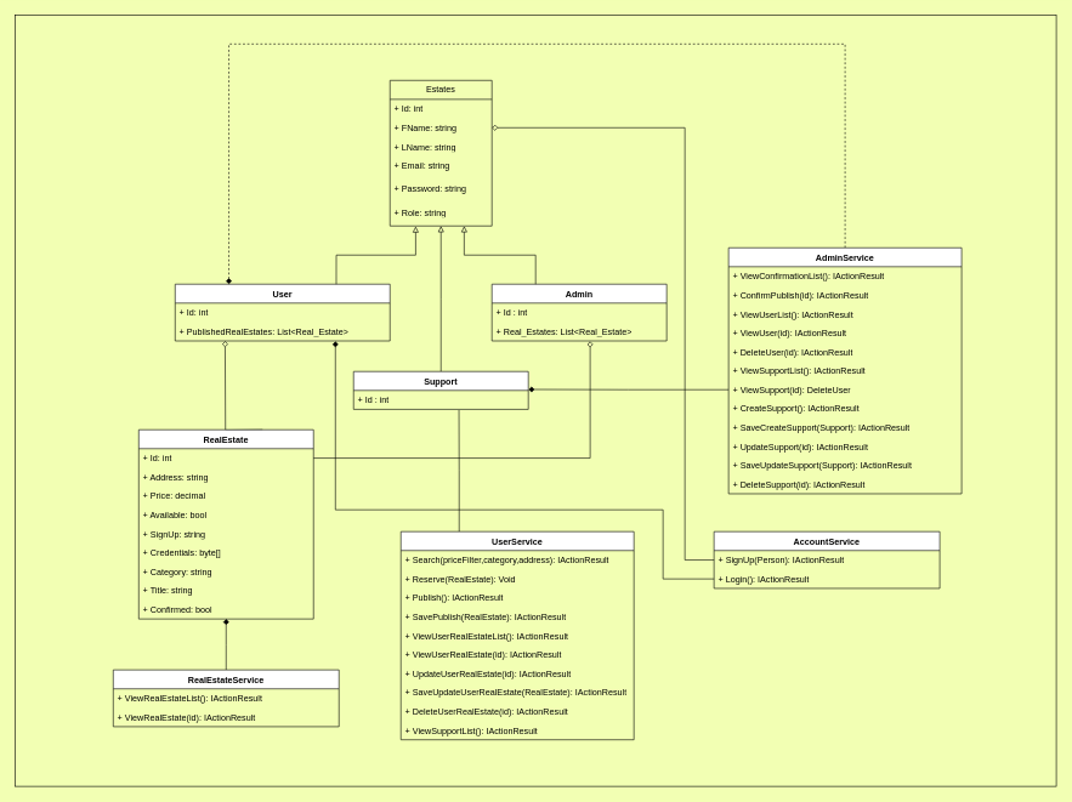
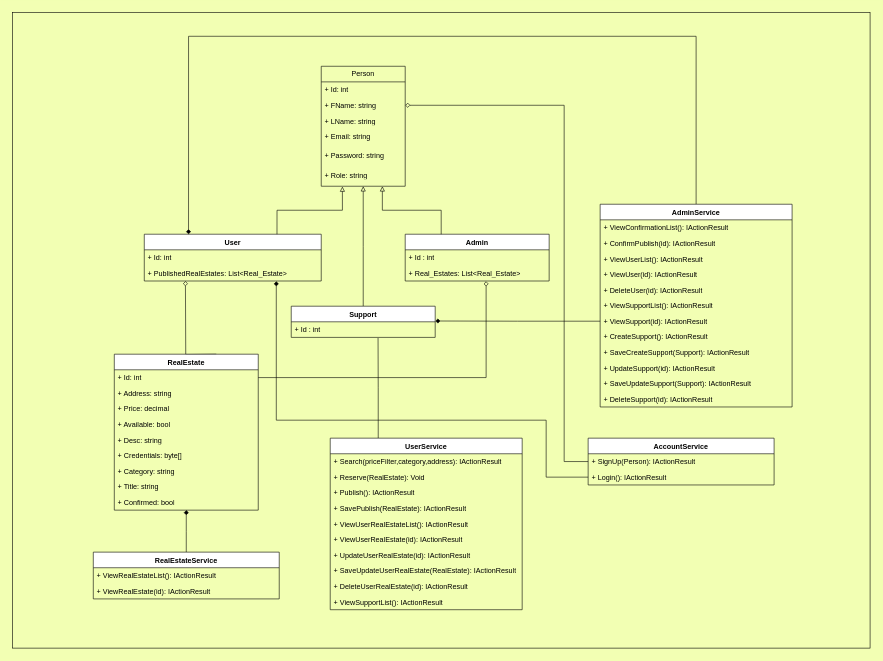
  <mxCell id="0" />
  <mxCell id="1" parent="0" />
- <mxCell id="2" value="Estates" style="swimlane;fontStyle=0;childLayout=stackLayout;horizontal=1;startSize=26;fillColor=none;horizontalStack=0;resizeParent=1;resizeParentMax=0;resizeLast=0;collapsible=1;marginBottom=0;whiteSpace=wrap;html=1;" vertex="1" parent="1"><mxGeometry x="535" y="110" width="140" height="200" as="geometry" /></mxCell>
+ <mxCell id="2" value="Person" style="swimlane;fontStyle=0;childLayout=stackLayout;horizontal=1;startSize=26;fillColor=none;horizontalStack=0;resizeParent=1;resizeParentMax=0;resizeLast=0;collapsible=1;marginBottom=0;whiteSpace=wrap;html=1;" vertex="1" parent="1"><mxGeometry x="535" y="110" width="140" height="200" as="geometry" /></mxCell>
  <mxCell id="3" value="+ Id: int" style="text;strokeColor=none;fillColor=none;align=left;verticalAlign=top;spacingLeft=4;spacingRight=4;overflow=hidden;rotatable=0;points=[[0,0.5],[1,0.5]];portConstraint=eastwest;whiteSpace=wrap;html=1;" vertex="1" parent="2"><mxGeometry y="26" width="140" height="26" as="geometry" /></mxCell>
  <mxCell id="4" value="+ FName: string" style="text;strokeColor=none;fillColor=none;align=left;verticalAlign=top;spacingLeft=4;spacingRight=4;overflow=hidden;rotatable=0;points=[[0,0.5],[1,0.5]];portConstraint=eastwest;whiteSpace=wrap;html=1;" vertex="1" parent="2"><mxGeometry y="52" width="140" height="26" as="geometry" /></mxCell>
  <mxCell id="5" value="+ LName: string" style="text;strokeColor=none;fillColor=none;align=left;verticalAlign=top;spacingLeft=4;spacingRight=4;overflow=hidden;rotatable=0;points=[[0,0.5],[1,0.5]];portConstraint=eastwest;whiteSpace=wrap;html=1;" vertex="1" parent="2"><mxGeometry y="78" width="140" height="26" as="geometry" /></mxCell>
  <mxCell id="6" value="+ Email: string" style="text;strokeColor=none;fillColor=none;align=left;verticalAlign=top;spacingLeft=4;spacingRight=4;overflow=hidden;rotatable=0;points=[[0,0.5],[1,0.5]];portConstraint=eastwest;whiteSpace=wrap;html=1;" vertex="1" parent="2"><mxGeometry y="104" width="140" height="32" as="geometry" /></mxCell>
  <mxCell id="7" value="+ Password: string" style="text;strokeColor=none;fillColor=none;align=left;verticalAlign=top;spacingLeft=4;spacingRight=4;overflow=hidden;rotatable=0;points=[[0,0.5],[1,0.5]];portConstraint=eastwest;whiteSpace=wrap;html=1;" vertex="1" parent="2"><mxGeometry y="136" width="140" height="32" as="geometry" /></mxCell>
  <mxCell id="8" value="+ Role: string" style="text;strokeColor=none;fillColor=none;align=left;verticalAlign=top;spacingLeft=4;spacingRight=4;overflow=hidden;rotatable=0;points=[[0,0.5],[1,0.5]];portConstraint=eastwest;whiteSpace=wrap;html=1;" vertex="1" parent="2"><mxGeometry y="168" width="140" height="32" as="geometry" /></mxCell>
  <mxCell id="9" value="User" style="swimlane;fontStyle=1;align=center;verticalAlign=top;childLayout=stackLayout;horizontal=1;startSize=26;horizontalStack=0;resizeParent=1;resizeParentMax=0;resizeLast=0;collapsible=1;marginBottom=0;whiteSpace=wrap;html=1;" vertex="1" parent="1"><mxGeometry x="240" y="390" width="295" height="78" as="geometry" /></mxCell>
  <mxCell id="10" value="+ Id: int" style="text;strokeColor=none;fillColor=none;align=left;verticalAlign=top;spacingLeft=4;spacingRight=4;overflow=hidden;rotatable=0;points=[[0,0.5],[1,0.5]];portConstraint=eastwest;whiteSpace=wrap;html=1;" vertex="1" parent="9"><mxGeometry y="26" width="295" height="26" as="geometry" /></mxCell>
  <mxCell id="11" value="+ PublishedRealEstates: List&amp;lt;Real_Estate&amp;gt;" style="text;strokeColor=none;fillColor=none;align=left;verticalAlign=top;spacingLeft=4;spacingRight=4;overflow=hidden;rotatable=0;points=[[0,0.5],[1,0.5]];portConstraint=eastwest;whiteSpace=wrap;html=1;" vertex="1" parent="9"><mxGeometry y="52" width="295" height="26" as="geometry" /></mxCell>
  <mxCell id="12" value="Admin" style="swimlane;fontStyle=1;align=center;verticalAlign=top;childLayout=stackLayout;horizontal=1;startSize=26;horizontalStack=0;resizeParent=1;resizeParentMax=0;resizeLast=0;collapsible=1;marginBottom=0;whiteSpace=wrap;html=1;" vertex="1" parent="1"><mxGeometry x="675" y="390" width="240" height="78" as="geometry" /></mxCell>
  <mxCell id="13" value="+ Id : int" style="text;strokeColor=none;fillColor=none;align=left;verticalAlign=top;spacingLeft=4;spacingRight=4;overflow=hidden;rotatable=0;points=[[0,0.5],[1,0.5]];portConstraint=eastwest;whiteSpace=wrap;html=1;" vertex="1" parent="12"><mxGeometry y="26" width="240" height="26" as="geometry" /></mxCell>
  <mxCell id="14" value="+ Real_Estates: List&amp;lt;Real_Estate&amp;gt;" style="text;strokeColor=none;fillColor=none;align=left;verticalAlign=top;spacingLeft=4;spacingRight=4;overflow=hidden;rotatable=0;points=[[0,0.5],[1,0.5]];portConstraint=eastwest;whiteSpace=wrap;html=1;" vertex="1" parent="12"><mxGeometry y="52" width="240" height="26" as="geometry" /></mxCell>
  <mxCell id="15" style="edgeStyle=orthogonalEdgeStyle;rounded=0;orthogonalLoop=1;jettySize=auto;html=1;exitX=0.75;exitY=0;exitDx=0;exitDy=0;entryX=0.252;entryY=1.016;entryDx=0;entryDy=0;entryPerimeter=0;endArrow=block;endFill=0;" edge="1" parent="1" source="9" target="8"><mxGeometry relative="1" as="geometry" /></mxCell>
  <mxCell id="16" style="edgeStyle=orthogonalEdgeStyle;rounded=0;orthogonalLoop=1;jettySize=auto;html=1;exitX=0.25;exitY=0;exitDx=0;exitDy=0;entryX=0.728;entryY=1.004;entryDx=0;entryDy=0;entryPerimeter=0;endArrow=block;endFill=0;" edge="1" parent="1" source="12" target="8"><mxGeometry relative="1" as="geometry" /></mxCell>
  <mxCell id="17" style="edgeStyle=orthogonalEdgeStyle;rounded=0;orthogonalLoop=1;jettySize=auto;html=1;exitX=0.5;exitY=0;exitDx=0;exitDy=0;endArrow=block;endFill=0;" edge="1" parent="1" source="18"><mxGeometry relative="1" as="geometry"><mxPoint x="605" y="310" as="targetPoint" /><mxPoint x="605" y="500" as="sourcePoint" /></mxGeometry></mxCell>
  <mxCell id="18" value="Support" style="swimlane;fontStyle=1;align=center;verticalAlign=top;childLayout=stackLayout;horizontal=1;startSize=26;horizontalStack=0;resizeParent=1;resizeParentMax=0;resizeLast=0;collapsible=1;marginBottom=0;whiteSpace=wrap;html=1;" vertex="1" parent="1"><mxGeometry x="485" y="510" width="240" height="52" as="geometry" /></mxCell>
  <mxCell id="19" value="+ Id : int" style="text;strokeColor=none;fillColor=none;align=left;verticalAlign=top;spacingLeft=4;spacingRight=4;overflow=hidden;rotatable=0;points=[[0,0.5],[1,0.5]];portConstraint=eastwest;whiteSpace=wrap;html=1;" vertex="1" parent="18"><mxGeometry y="26" width="240" height="26" as="geometry" /></mxCell>
  <mxCell id="20" style="edgeStyle=orthogonalEdgeStyle;rounded=0;orthogonalLoop=1;jettySize=auto;html=1;exitX=0.5;exitY=0;exitDx=0;exitDy=0;entryX=0.063;entryY=1.008;entryDx=0;entryDy=0;entryPerimeter=0;endArrow=diamond;endFill=0;" edge="1" parent="1"><mxGeometry relative="1" as="geometry"><mxPoint x="308.585" y="468.208" as="targetPoint" /><mxPoint x="360" y="590" as="sourcePoint" /></mxGeometry></mxCell>
  <mxCell id="21" value="RealEstate" style="swimlane;fontStyle=1;align=center;verticalAlign=top;childLayout=stackLayout;horizontal=1;startSize=26;horizontalStack=0;resizeParent=1;resizeParentMax=0;resizeLast=0;collapsible=1;marginBottom=0;whiteSpace=wrap;html=1;" vertex="1" parent="1"><mxGeometry x="190" y="590" width="240" height="260" as="geometry" /></mxCell>
  <mxCell id="22" value="+ Id: int" style="text;strokeColor=none;fillColor=none;align=left;verticalAlign=top;spacingLeft=4;spacingRight=4;overflow=hidden;rotatable=0;points=[[0,0.5],[1,0.5]];portConstraint=eastwest;whiteSpace=wrap;html=1;" vertex="1" parent="21"><mxGeometry y="26" width="240" height="26" as="geometry" /></mxCell>
  <mxCell id="23" value="+ Address: string" style="text;strokeColor=none;fillColor=none;align=left;verticalAlign=top;spacingLeft=4;spacingRight=4;overflow=hidden;rotatable=0;points=[[0,0.5],[1,0.5]];portConstraint=eastwest;whiteSpace=wrap;html=1;" vertex="1" parent="21"><mxGeometry y="52" width="240" height="26" as="geometry" /></mxCell>
  <mxCell id="24" value="+ Price: decimal" style="text;strokeColor=none;fillColor=none;align=left;verticalAlign=top;spacingLeft=4;spacingRight=4;overflow=hidden;rotatable=0;points=[[0,0.5],[1,0.5]];portConstraint=eastwest;whiteSpace=wrap;html=1;" vertex="1" parent="21"><mxGeometry y="78" width="240" height="26" as="geometry" /></mxCell>
  <mxCell id="25" value="+ Available: bool" style="text;strokeColor=none;fillColor=none;align=left;verticalAlign=top;spacingLeft=4;spacingRight=4;overflow=hidden;rotatable=0;points=[[0,0.5],[1,0.5]];portConstraint=eastwest;whiteSpace=wrap;html=1;" vertex="1" parent="21"><mxGeometry y="104" width="240" height="26" as="geometry" /></mxCell>
- <mxCell id="26" value="+ SignUp: string" style="text;strokeColor=none;fillColor=none;align=left;verticalAlign=top;spacingLeft=4;spacingRight=4;overflow=hidden;rotatable=0;points=[[0,0.5],[1,0.5]];portConstraint=eastwest;whiteSpace=wrap;html=1;" vertex="1" parent="21"><mxGeometry y="130" width="240" height="26" as="geometry" /></mxCell>
+ <mxCell id="26" value="+ Desc: string" style="text;strokeColor=none;fillColor=none;align=left;verticalAlign=top;spacingLeft=4;spacingRight=4;overflow=hidden;rotatable=0;points=[[0,0.5],[1,0.5]];portConstraint=eastwest;whiteSpace=wrap;html=1;" vertex="1" parent="21"><mxGeometry y="130" width="240" height="26" as="geometry" /></mxCell>
  <mxCell id="27" value="+ Credentials: byte[]" style="text;strokeColor=none;fillColor=none;align=left;verticalAlign=top;spacingLeft=4;spacingRight=4;overflow=hidden;rotatable=0;points=[[0,0.5],[1,0.5]];portConstraint=eastwest;whiteSpace=wrap;html=1;" vertex="1" parent="21"><mxGeometry y="156" width="240" height="26" as="geometry" /></mxCell>
  <mxCell id="28" value="+ Category: string" style="text;strokeColor=none;fillColor=none;align=left;verticalAlign=top;spacingLeft=4;spacingRight=4;overflow=hidden;rotatable=0;points=[[0,0.5],[1,0.5]];portConstraint=eastwest;whiteSpace=wrap;html=1;" vertex="1" parent="21"><mxGeometry y="182" width="240" height="26" as="geometry" /></mxCell>
  <mxCell id="29" value="+ Title: string" style="text;strokeColor=none;fillColor=none;align=left;verticalAlign=top;spacingLeft=4;spacingRight=4;overflow=hidden;rotatable=0;points=[[0,0.5],[1,0.5]];portConstraint=eastwest;whiteSpace=wrap;html=1;" vertex="1" parent="21"><mxGeometry y="208" width="240" height="26" as="geometry" /></mxCell>
  <mxCell id="30" value="+ Confirmed: bool" style="text;strokeColor=none;fillColor=none;align=left;verticalAlign=top;spacingLeft=4;spacingRight=4;overflow=hidden;rotatable=0;points=[[0,0.5],[1,0.5]];portConstraint=eastwest;whiteSpace=wrap;html=1;" vertex="1" parent="21"><mxGeometry y="234" width="240" height="26" as="geometry" /></mxCell>
  <mxCell id="31" style="edgeStyle=orthogonalEdgeStyle;rounded=0;orthogonalLoop=1;jettySize=auto;html=1;exitX=1;exitY=0.5;exitDx=0;exitDy=0;endArrow=diamond;endFill=0;entryX=0.562;entryY=1.022;entryDx=0;entryDy=0;entryPerimeter=0;" edge="1" parent="1" source="22" target="14"><mxGeometry relative="1" as="geometry"><mxPoint x="810" y="470" as="targetPoint" /></mxGeometry></mxCell>
  <mxCell id="32" style="edgeStyle=orthogonalEdgeStyle;rounded=0;orthogonalLoop=1;jettySize=auto;html=1;exitX=0.25;exitY=0;exitDx=0;exitDy=0;entryX=0.603;entryY=1.036;entryDx=0;entryDy=0;entryPerimeter=0;endArrow=none;endFill=0;" edge="1" parent="1" source="33" target="19"><mxGeometry relative="1" as="geometry"><mxPoint x="630" y="570" as="targetPoint" /></mxGeometry></mxCell>
  <mxCell id="33" value="UserService" style="swimlane;fontStyle=1;align=center;verticalAlign=top;childLayout=stackLayout;horizontal=1;startSize=26;horizontalStack=0;resizeParent=1;resizeParentMax=0;resizeLast=0;collapsible=1;marginBottom=0;whiteSpace=wrap;html=1;" vertex="1" parent="1"><mxGeometry x="550" y="730" width="320" height="286" as="geometry" /></mxCell>
  <mxCell id="34" value="+ Search(priceFilter,category,address):&amp;nbsp;IActionResult" style="text;strokeColor=none;fillColor=none;align=left;verticalAlign=top;spacingLeft=4;spacingRight=4;overflow=hidden;rotatable=0;points=[[0,0.5],[1,0.5]];portConstraint=eastwest;whiteSpace=wrap;html=1;" vertex="1" parent="33"><mxGeometry y="26" width="320" height="26" as="geometry" /></mxCell>
  <mxCell id="35" value="+ Reserve(RealEstate): Void" style="text;strokeColor=none;fillColor=none;align=left;verticalAlign=top;spacingLeft=4;spacingRight=4;overflow=hidden;rotatable=0;points=[[0,0.5],[1,0.5]];portConstraint=eastwest;whiteSpace=wrap;html=1;" vertex="1" parent="33"><mxGeometry y="52" width="320" height="26" as="geometry" /></mxCell>
  <mxCell id="36" value="+ Publish(): IActionResult&lt;br&gt;&amp;nbsp;" style="text;strokeColor=none;fillColor=none;align=left;verticalAlign=top;spacingLeft=4;spacingRight=4;overflow=hidden;rotatable=0;points=[[0,0.5],[1,0.5]];portConstraint=eastwest;whiteSpace=wrap;html=1;" vertex="1" parent="33"><mxGeometry y="78" width="320" height="26" as="geometry" /></mxCell>
  <mxCell id="37" value="+ SavePublish(RealEstate): IActionResult&lt;br&gt;&amp;nbsp;" style="text;strokeColor=none;fillColor=none;align=left;verticalAlign=top;spacingLeft=4;spacingRight=4;overflow=hidden;rotatable=0;points=[[0,0.5],[1,0.5]];portConstraint=eastwest;whiteSpace=wrap;html=1;" vertex="1" parent="33"><mxGeometry y="104" width="320" height="26" as="geometry" /></mxCell>
  <mxCell id="38" value="+ ViewUserRealEstateList(): IActionResult&lt;br&gt;&amp;nbsp;" style="text;strokeColor=none;fillColor=none;align=left;verticalAlign=top;spacingLeft=4;spacingRight=4;overflow=hidden;rotatable=0;points=[[0,0.5],[1,0.5]];portConstraint=eastwest;whiteSpace=wrap;html=1;" vertex="1" parent="33"><mxGeometry y="130" width="320" height="26" as="geometry" /></mxCell>
  <mxCell id="39" value="+ ViewUserRealEstate(id): IActionResult&lt;br&gt;&amp;nbsp;" style="text;strokeColor=none;fillColor=none;align=left;verticalAlign=top;spacingLeft=4;spacingRight=4;overflow=hidden;rotatable=0;points=[[0,0.5],[1,0.5]];portConstraint=eastwest;whiteSpace=wrap;html=1;" vertex="1" parent="33"><mxGeometry y="156" width="320" height="26" as="geometry" /></mxCell>
  <mxCell id="40" value="+ UpdateUserRealEstate(id): IActionResult&lt;br&gt;&amp;nbsp;" style="text;strokeColor=none;fillColor=none;align=left;verticalAlign=top;spacingLeft=4;spacingRight=4;overflow=hidden;rotatable=0;points=[[0,0.5],[1,0.5]];portConstraint=eastwest;whiteSpace=wrap;html=1;" vertex="1" parent="33"><mxGeometry y="182" width="320" height="26" as="geometry" /></mxCell>
  <mxCell id="41" value="+ SaveUpdateUserRealEstate(RealEstate): IActionResult&lt;br&gt;&amp;nbsp;" style="text;strokeColor=none;fillColor=none;align=left;verticalAlign=top;spacingLeft=4;spacingRight=4;overflow=hidden;rotatable=0;points=[[0,0.5],[1,0.5]];portConstraint=eastwest;whiteSpace=wrap;html=1;" vertex="1" parent="33"><mxGeometry y="208" width="320" height="26" as="geometry" /></mxCell>
  <mxCell id="42" value="+ DeleteUserRealEstate(id): IActionResult&lt;br&gt;&amp;nbsp;" style="text;strokeColor=none;fillColor=none;align=left;verticalAlign=top;spacingLeft=4;spacingRight=4;overflow=hidden;rotatable=0;points=[[0,0.5],[1,0.5]];portConstraint=eastwest;whiteSpace=wrap;html=1;" vertex="1" parent="33"><mxGeometry y="234" width="320" height="26" as="geometry" /></mxCell>
  <mxCell id="43" value="+ ViewSupportList(): IActionResult&lt;br style=&quot;border-color: var(--border-color);&quot;&gt;&amp;nbsp;&amp;nbsp;" style="text;strokeColor=none;fillColor=none;align=left;verticalAlign=top;spacingLeft=4;spacingRight=4;overflow=hidden;rotatable=0;points=[[0,0.5],[1,0.5]];portConstraint=eastwest;whiteSpace=wrap;html=1;" vertex="1" parent="33"><mxGeometry y="260" width="320" height="26" as="geometry" /></mxCell>
  <mxCell id="44" value="AccountService" style="swimlane;fontStyle=1;align=center;verticalAlign=top;childLayout=stackLayout;horizontal=1;startSize=26;horizontalStack=0;resizeParent=1;resizeParentMax=0;resizeLast=0;collapsible=1;marginBottom=0;whiteSpace=wrap;html=1;" vertex="1" parent="1"><mxGeometry x="980" y="730" width="310" height="78" as="geometry" /></mxCell>
  <mxCell id="45" value="+ SignUp(Person): IActionResult&lt;br&gt;&amp;nbsp;" style="text;strokeColor=none;fillColor=none;align=left;verticalAlign=top;spacingLeft=4;spacingRight=4;overflow=hidden;rotatable=0;points=[[0,0.5],[1,0.5]];portConstraint=eastwest;whiteSpace=wrap;html=1;" vertex="1" parent="44"><mxGeometry y="26" width="310" height="26" as="geometry" /></mxCell>
  <mxCell id="46" value="+ Login(): IActionResult&lt;br&gt;&amp;nbsp;" style="text;strokeColor=none;fillColor=none;align=left;verticalAlign=top;spacingLeft=4;spacingRight=4;overflow=hidden;rotatable=0;points=[[0,0.5],[1,0.5]];portConstraint=eastwest;whiteSpace=wrap;html=1;" vertex="1" parent="44"><mxGeometry y="52" width="310" height="26" as="geometry" /></mxCell>
  <mxCell id="47" style="edgeStyle=orthogonalEdgeStyle;rounded=0;orthogonalLoop=1;jettySize=auto;html=1;exitX=0.5;exitY=0;exitDx=0;exitDy=0;endArrow=diamond;endFill=1;" edge="1" parent="1" source="48"><mxGeometry relative="1" as="geometry"><mxPoint x="310" y="850" as="targetPoint" /></mxGeometry></mxCell>
  <mxCell id="48" value="RealEstateService" style="swimlane;fontStyle=1;align=center;verticalAlign=top;childLayout=stackLayout;horizontal=1;startSize=26;horizontalStack=0;resizeParent=1;resizeParentMax=0;resizeLast=0;collapsible=1;marginBottom=0;whiteSpace=wrap;html=1;" vertex="1" parent="1"><mxGeometry x="155" y="920" width="310" height="78" as="geometry" /></mxCell>
  <mxCell id="49" value="+ ViewRealEstateList(): IActionResult&lt;br&gt;&amp;nbsp;" style="text;strokeColor=none;fillColor=none;align=left;verticalAlign=top;spacingLeft=4;spacingRight=4;overflow=hidden;rotatable=0;points=[[0,0.5],[1,0.5]];portConstraint=eastwest;whiteSpace=wrap;html=1;" vertex="1" parent="48"><mxGeometry y="26" width="310" height="26" as="geometry" /></mxCell>
  <mxCell id="50" value="+ ViewRealEstate(id): IActionResult&lt;br&gt;&amp;nbsp;" style="text;strokeColor=none;fillColor=none;align=left;verticalAlign=top;spacingLeft=4;spacingRight=4;overflow=hidden;rotatable=0;points=[[0,0.5],[1,0.5]];portConstraint=eastwest;whiteSpace=wrap;html=1;" vertex="1" parent="48"><mxGeometry y="52" width="310" height="26" as="geometry" /></mxCell>
- <mxCell id="51" style="edgeStyle=orthogonalEdgeStyle;rounded=0;orthogonalLoop=1;jettySize=auto;html=1;exitX=0.5;exitY=0;exitDx=0;exitDy=0;entryX=0.25;entryY=0;entryDx=0;entryDy=0;endArrow=diamond;endFill=1;dashed=1;" edge="1" parent="1" source="52" target="9"><mxGeometry relative="1" as="geometry"><Array as="points"><mxPoint x="1160" y="60" /><mxPoint x="314" y="60" /></Array></mxGeometry></mxCell>
+ <mxCell id="51" style="edgeStyle=orthogonalEdgeStyle;rounded=0;orthogonalLoop=1;jettySize=auto;html=1;exitX=0.5;exitY=0;exitDx=0;exitDy=0;entryX=0.25;entryY=0;entryDx=0;entryDy=0;endArrow=diamond;endFill=1;" edge="1" parent="1" source="52" target="9"><mxGeometry relative="1" as="geometry"><Array as="points"><mxPoint x="1160" y="60" /><mxPoint x="314" y="60" /></Array></mxGeometry></mxCell>
  <mxCell id="52" value="AdminService" style="swimlane;fontStyle=1;align=center;verticalAlign=top;childLayout=stackLayout;horizontal=1;startSize=26;horizontalStack=0;resizeParent=1;resizeParentMax=0;resizeLast=0;collapsible=1;marginBottom=0;whiteSpace=wrap;html=1;" vertex="1" parent="1"><mxGeometry x="1000" y="340" width="320" height="338" as="geometry" /></mxCell>
  <mxCell id="53" value="+ ViewConfirmationList(): IActionResult&lt;br&gt;&amp;nbsp;" style="text;strokeColor=none;fillColor=none;align=left;verticalAlign=top;spacingLeft=4;spacingRight=4;overflow=hidden;rotatable=0;points=[[0,0.5],[1,0.5]];portConstraint=eastwest;whiteSpace=wrap;html=1;" vertex="1" parent="52"><mxGeometry y="26" width="320" height="26" as="geometry" /></mxCell>
  <mxCell id="54" value="+ ConfirmPublish(id): IActionResult&lt;br&gt;&amp;nbsp;" style="text;strokeColor=none;fillColor=none;align=left;verticalAlign=top;spacingLeft=4;spacingRight=4;overflow=hidden;rotatable=0;points=[[0,0.5],[1,0.5]];portConstraint=eastwest;whiteSpace=wrap;html=1;" vertex="1" parent="52"><mxGeometry y="52" width="320" height="26" as="geometry" /></mxCell>
  <mxCell id="55" value="+ ViewUserList(): IActionResult&lt;br&gt;&amp;nbsp;" style="text;strokeColor=none;fillColor=none;align=left;verticalAlign=top;spacingLeft=4;spacingRight=4;overflow=hidden;rotatable=0;points=[[0,0.5],[1,0.5]];portConstraint=eastwest;whiteSpace=wrap;html=1;" vertex="1" parent="52"><mxGeometry y="78" width="320" height="26" as="geometry" /></mxCell>
  <mxCell id="56" value="+ ViewUser(id): IActionResult&lt;br&gt;&amp;nbsp;" style="text;strokeColor=none;fillColor=none;align=left;verticalAlign=top;spacingLeft=4;spacingRight=4;overflow=hidden;rotatable=0;points=[[0,0.5],[1,0.5]];portConstraint=eastwest;whiteSpace=wrap;html=1;" vertex="1" parent="52"><mxGeometry y="104" width="320" height="26" as="geometry" /></mxCell>
  <mxCell id="57" value="+ DeleteUser(id): IActionResult&lt;br&gt;&amp;nbsp;" style="text;strokeColor=none;fillColor=none;align=left;verticalAlign=top;spacingLeft=4;spacingRight=4;overflow=hidden;rotatable=0;points=[[0,0.5],[1,0.5]];portConstraint=eastwest;whiteSpace=wrap;html=1;" vertex="1" parent="52"><mxGeometry y="130" width="320" height="26" as="geometry" /></mxCell>
  <mxCell id="58" value="+ ViewSupportList(): IActionResult&lt;br&gt;&amp;nbsp;" style="text;strokeColor=none;fillColor=none;align=left;verticalAlign=top;spacingLeft=4;spacingRight=4;overflow=hidden;rotatable=0;points=[[0,0.5],[1,0.5]];portConstraint=eastwest;whiteSpace=wrap;html=1;" vertex="1" parent="52"><mxGeometry y="156" width="320" height="26" as="geometry" /></mxCell>
- <mxCell id="59" value="+ ViewSupport(id): DeleteUser&lt;br&gt;&amp;nbsp;" style="text;strokeColor=none;fillColor=none;align=left;verticalAlign=top;spacingLeft=4;spacingRight=4;overflow=hidden;rotatable=0;points=[[0,0.5],[1,0.5]];portConstraint=eastwest;whiteSpace=wrap;html=1;" vertex="1" parent="52"><mxGeometry y="182" width="320" height="26" as="geometry" /></mxCell>
+ <mxCell id="59" value="+ ViewSupport(id): IActionResult&lt;br&gt;&amp;nbsp;" style="text;strokeColor=none;fillColor=none;align=left;verticalAlign=top;spacingLeft=4;spacingRight=4;overflow=hidden;rotatable=0;points=[[0,0.5],[1,0.5]];portConstraint=eastwest;whiteSpace=wrap;html=1;" vertex="1" parent="52"><mxGeometry y="182" width="320" height="26" as="geometry" /></mxCell>
  <mxCell id="60" value="+ CreateSupport(): IActionResult&lt;br&gt;&amp;nbsp;" style="text;strokeColor=none;fillColor=none;align=left;verticalAlign=top;spacingLeft=4;spacingRight=4;overflow=hidden;rotatable=0;points=[[0,0.5],[1,0.5]];portConstraint=eastwest;whiteSpace=wrap;html=1;" vertex="1" parent="52"><mxGeometry y="208" width="320" height="26" as="geometry" /></mxCell>
  <mxCell id="61" value="+ SaveCreateSupport(Support): IActionResult&lt;br&gt;&amp;nbsp;" style="text;strokeColor=none;fillColor=none;align=left;verticalAlign=top;spacingLeft=4;spacingRight=4;overflow=hidden;rotatable=0;points=[[0,0.5],[1,0.5]];portConstraint=eastwest;whiteSpace=wrap;html=1;" vertex="1" parent="52"><mxGeometry y="234" width="320" height="26" as="geometry" /></mxCell>
  <mxCell id="62" value="+ UpdateSupport(id): IActionResult&lt;br&gt;&amp;nbsp;" style="text;strokeColor=none;fillColor=none;align=left;verticalAlign=top;spacingLeft=4;spacingRight=4;overflow=hidden;rotatable=0;points=[[0,0.5],[1,0.5]];portConstraint=eastwest;whiteSpace=wrap;html=1;" vertex="1" parent="52"><mxGeometry y="260" width="320" height="26" as="geometry" /></mxCell>
  <mxCell id="63" value="+ SaveUpdateSupport(Support): IActionResult&lt;br&gt;&amp;nbsp;" style="text;strokeColor=none;fillColor=none;align=left;verticalAlign=top;spacingLeft=4;spacingRight=4;overflow=hidden;rotatable=0;points=[[0,0.5],[1,0.5]];portConstraint=eastwest;whiteSpace=wrap;html=1;" vertex="1" parent="52"><mxGeometry y="286" width="320" height="26" as="geometry" /></mxCell>
  <mxCell id="64" value="+ DeleteSupport(id): IActionResult&lt;br&gt;&amp;nbsp;" style="text;strokeColor=none;fillColor=none;align=left;verticalAlign=top;spacingLeft=4;spacingRight=4;overflow=hidden;rotatable=0;points=[[0,0.5],[1,0.5]];portConstraint=eastwest;whiteSpace=wrap;html=1;" vertex="1" parent="52"><mxGeometry y="312" width="320" height="26" as="geometry" /></mxCell>
  <mxCell id="65" style="edgeStyle=orthogonalEdgeStyle;rounded=0;orthogonalLoop=1;jettySize=auto;html=1;exitX=0;exitY=0.5;exitDx=0;exitDy=0;entryX=1.001;entryY=0.474;entryDx=0;entryDy=0;entryPerimeter=0;endArrow=diamond;endFill=1;" edge="1" parent="1" source="59" target="18"><mxGeometry relative="1" as="geometry" /></mxCell>
  <mxCell id="66" style="edgeStyle=orthogonalEdgeStyle;rounded=0;orthogonalLoop=1;jettySize=auto;html=1;exitX=0;exitY=0.5;exitDx=0;exitDy=0;entryX=1;entryY=0.5;entryDx=0;entryDy=0;endArrow=diamond;endFill=0;" edge="1" parent="1" source="45" target="4"><mxGeometry relative="1" as="geometry"><Array as="points"><mxPoint x="940" y="769" /><mxPoint x="940" y="175" /></Array></mxGeometry></mxCell>
  <mxCell id="67" style="edgeStyle=orthogonalEdgeStyle;rounded=0;orthogonalLoop=1;jettySize=auto;html=1;exitX=0;exitY=0.5;exitDx=0;exitDy=0;endArrow=diamond;endFill=1;entryX=0.746;entryY=1.02;entryDx=0;entryDy=0;entryPerimeter=0;" edge="1" parent="1" source="46" target="11"><mxGeometry relative="1" as="geometry"><mxPoint x="460" y="470" as="targetPoint" /><Array as="points"><mxPoint x="910" y="795" /><mxPoint x="910" y="700" /><mxPoint x="460" y="700" /></Array></mxGeometry></mxCell>
  <mxCell id="68" value="" style="rounded=0;whiteSpace=wrap;html=1;fillColor=none;" vertex="1" parent="1"><mxGeometry x="20" y="20" width="1430" height="1060" as="geometry" /></mxCell>
